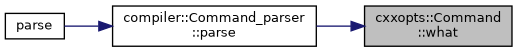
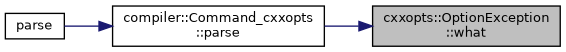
  digraph {
    rankdir=RL
    node [color=black fillcolor=white fontname=Helvetica fontsize=10 shape=record style=filled]
    edge [color=midnightblue dir=back fontname=Helvetica fontsize=10 labelfontname=Helvetica labelfontsize=10 style=solid]
-   n1 [fillcolor=grey75 fontcolor=black height=0.2 label="cxxopts::Command\l::what" width=0.4]
-   n2 [height=0.2 label="compiler::Command_parser\l::parse" width=0.4]
+   n1 [fillcolor=grey75 fontcolor=black height=0.2 label="cxxopts::OptionException\l::what" width=0.4]
+   n2 [height=0.2 label="compiler::Command_cxxopts\l::parse" width=0.4]
    n3 [height=0.2 label=parse width=0.4]
    n1 -> n2
    n2 -> n3
  }
